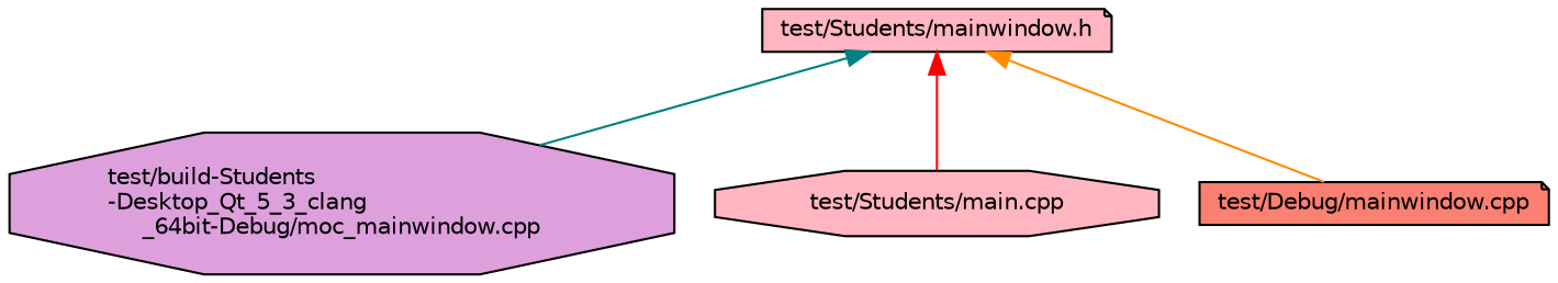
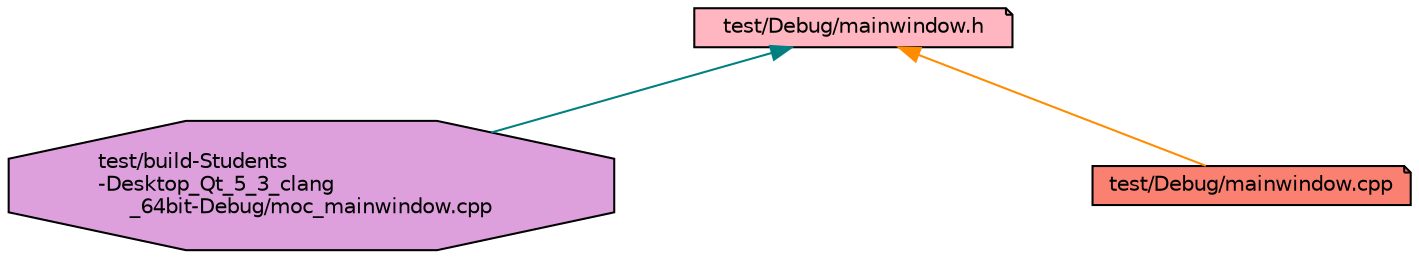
  digraph {
    node [color=black fillcolor=lightpink fontname=Helvetica fontsize=10 shape=note style=filled]
    edge [dir=back fontname=Helvetica fontsize=10 labelfontname=Helvetica labelfontsize=10 style=solid]
-   n1 [fontcolor=black height=0.2 label="test/Students/mainwindow.h" width=0.4]
+   n1 [fontcolor=black height=0.2 label="test/Debug/mainwindow.h" width=0.4]
    n2 [fillcolor=plum height=0.2 label="test/build-Students\l-Desktop_Qt_5_3_clang\l_64bit-Debug/moc_mainwindow.cpp" shape=octagon width=0.4]
-   n3 [height=0.2 label="test/Students/main.cpp" shape=octagon width=0.4]
    n4 [fillcolor=salmon height=0.2 label="test/Debug/mainwindow.cpp" width=0.4]
    n1 -> n2 [color=teal]
-   n1 -> n3 [color=red]
    n1 -> n4 [color=darkorange]
  }
